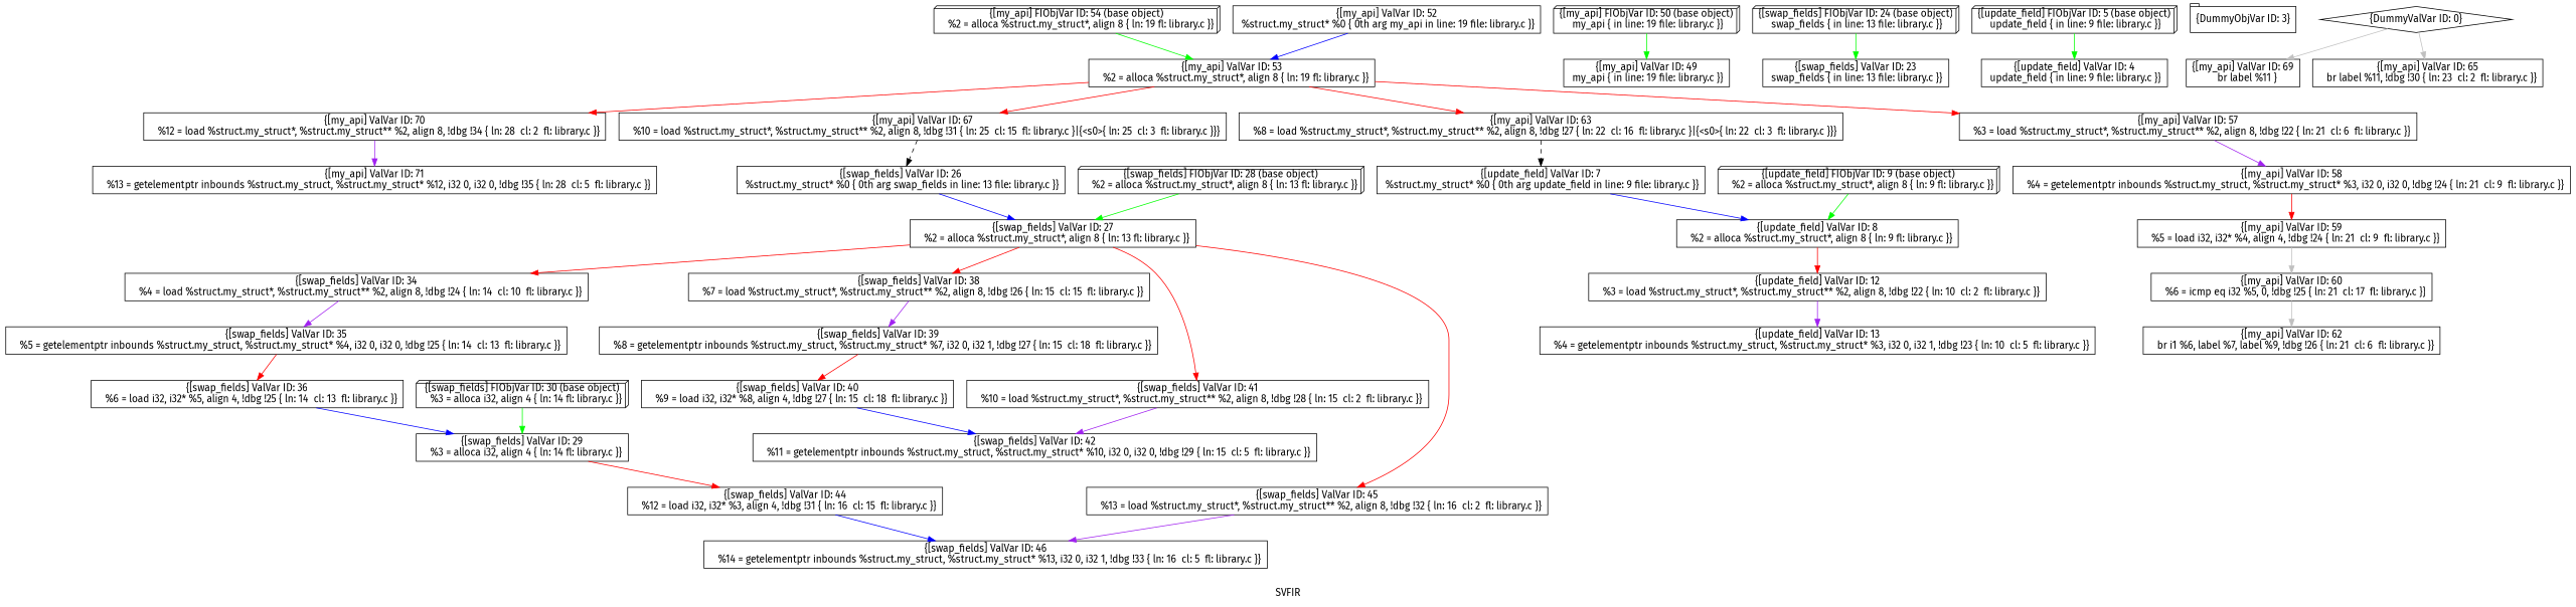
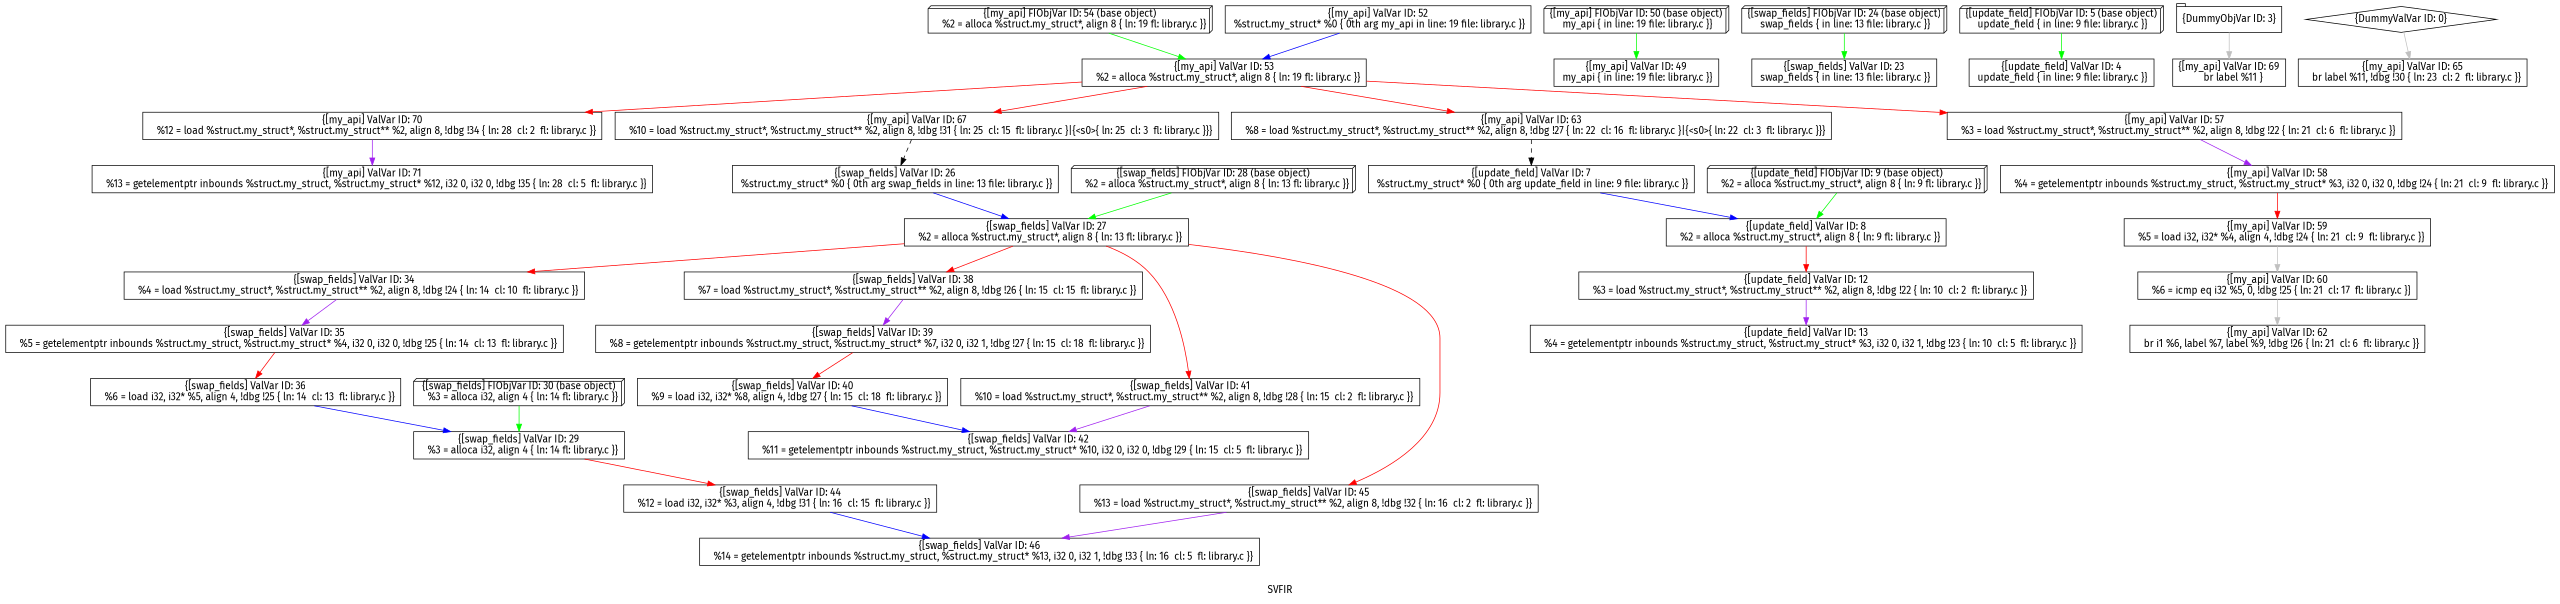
  digraph {
    fontname="Fira Sans"
    label=SVFIR
    node [fontname="Fira Sans" shape=box]
    edge [color=red fontname="Fira Sans"]
    n1 [label="{[my_api] FIObjVar ID: 54 (base object)\n   %2 = alloca %struct.my_struct*, align 8 \{ ln: 19 fl: library.c \}}" shape=box3d]
    n2 [label="{[my_api] ValVar ID: 53\n   %2 = alloca %struct.my_struct*, align 8 \{ ln: 19 fl: library.c \}}"]
    n3 [label="{[my_api] ValVar ID: 70\n   %12 = load %struct.my_struct*, %struct.my_struct** %2, align 8, !dbg !34 \{ ln: 28  cl: 2  fl: library.c \}}"]
    n4 [label="{[my_api] ValVar ID: 67\n   %10 = load %struct.my_struct*, %struct.my_struct** %2, align 8, !dbg !31 \{ ln: 25  cl: 15  fl: library.c \}|{<s0>\{ ln: 25  cl: 3  fl: library.c \}}}"]
    n5 [label="{[my_api] ValVar ID: 63\n   %8 = load %struct.my_struct*, %struct.my_struct** %2, align 8, !dbg !27 \{ ln: 22  cl: 16  fl: library.c \}|{<s0>\{ ln: 22  cl: 3  fl: library.c \}}}"]
    n6 [label="{[my_api] ValVar ID: 57\n   %3 = load %struct.my_struct*, %struct.my_struct** %2, align 8, !dbg !22 \{ ln: 21  cl: 6  fl: library.c \}}"]
    n7 [label="{[my_api] ValVar ID: 71\n   %13 = getelementptr inbounds %struct.my_struct, %struct.my_struct* %12, i32 0, i32 0, !dbg !35 \{ ln: 28  cl: 5  fl: library.c \}}"]
    n8 [label="{[swap_fields] ValVar ID: 26\n %struct.my_struct* %0 \{ 0th arg swap_fields in line: 13 file: library.c \}}"]
    n9 [label="{[update_field] ValVar ID: 7\n %struct.my_struct* %0 \{ 0th arg update_field in line: 9 file: library.c \}}"]
    n10 [label="{[my_api] ValVar ID: 58\n   %4 = getelementptr inbounds %struct.my_struct, %struct.my_struct* %3, i32 0, i32 0, !dbg !24 \{ ln: 21  cl: 9  fl: library.c \}}"]
    n11 [label="{[swap_fields] FIObjVar ID: 30 (base object)\n   %3 = alloca i32, align 4 \{ ln: 14 fl: library.c \}}" shape=box3d]
    n12 [label="{[swap_fields] ValVar ID: 29\n   %3 = alloca i32, align 4 \{ ln: 14 fl: library.c \}}"]
    n13 [label="{[swap_fields] ValVar ID: 44\n   %12 = load i32, i32* %3, align 4, !dbg !31 \{ ln: 16  cl: 15  fl: library.c \}}"]
    n14 [label="{[swap_fields] ValVar ID: 46\n   %14 = getelementptr inbounds %struct.my_struct, %struct.my_struct* %13, i32 0, i32 1, !dbg !33 \{ ln: 16  cl: 5  fl: library.c \}}"]
    n15 [label="{[swap_fields] FIObjVar ID: 28 (base object)\n   %2 = alloca %struct.my_struct*, align 8 \{ ln: 13 fl: library.c \}}" shape=box3d]
    n16 [label="{[swap_fields] ValVar ID: 27\n   %2 = alloca %struct.my_struct*, align 8 \{ ln: 13 fl: library.c \}}"]
    n17 [label="{[swap_fields] ValVar ID: 34\n   %4 = load %struct.my_struct*, %struct.my_struct** %2, align 8, !dbg !24 \{ ln: 14  cl: 10  fl: library.c \}}"]
    n18 [label="{[swap_fields] ValVar ID: 38\n   %7 = load %struct.my_struct*, %struct.my_struct** %2, align 8, !dbg !26 \{ ln: 15  cl: 15  fl: library.c \}}"]
    n19 [label="{[swap_fields] ValVar ID: 41\n   %10 = load %struct.my_struct*, %struct.my_struct** %2, align 8, !dbg !28 \{ ln: 15  cl: 2  fl: library.c \}}"]
    n20 [label="{[swap_fields] ValVar ID: 45\n   %13 = load %struct.my_struct*, %struct.my_struct** %2, align 8, !dbg !32 \{ ln: 16  cl: 2  fl: library.c \}}"]
    n21 [label="{[swap_fields] ValVar ID: 35\n   %5 = getelementptr inbounds %struct.my_struct, %struct.my_struct* %4, i32 0, i32 0, !dbg !25 \{ ln: 14  cl: 13  fl: library.c \}}"]
    n22 [label="{[swap_fields] ValVar ID: 39\n   %8 = getelementptr inbounds %struct.my_struct, %struct.my_struct* %7, i32 0, i32 1, !dbg !27 \{ ln: 15  cl: 18  fl: library.c \}}"]
    n23 [label="{[swap_fields] ValVar ID: 42\n   %11 = getelementptr inbounds %struct.my_struct, %struct.my_struct* %10, i32 0, i32 0, !dbg !29 \{ ln: 15  cl: 5  fl: library.c \}}"]
    n24 [label="{[update_field] FIObjVar ID: 9 (base object)\n   %2 = alloca %struct.my_struct*, align 8 \{ ln: 9 fl: library.c \}}" shape=box3d]
    n25 [label="{[update_field] ValVar ID: 8\n   %2 = alloca %struct.my_struct*, align 8 \{ ln: 9 fl: library.c \}}"]
    n26 [label="{[update_field] ValVar ID: 12\n   %3 = load %struct.my_struct*, %struct.my_struct** %2, align 8, !dbg !22 \{ ln: 10  cl: 2  fl: library.c \}}"]
    n27 [label="{[update_field] ValVar ID: 13\n   %4 = getelementptr inbounds %struct.my_struct, %struct.my_struct* %3, i32 0, i32 1, !dbg !23 \{ ln: 10  cl: 5  fl: library.c \}}"]
    n28 [label="{[my_api] FIObjVar ID: 50 (base object)\n my_api \{ in line: 19 file: library.c \}}" shape=box3d]
    n29 [label="{[my_api] ValVar ID: 49\n my_api \{ in line: 19 file: library.c \}}"]
    n30 [label="{[swap_fields] FIObjVar ID: 24 (base object)\n swap_fields \{ in line: 13 file: library.c \}}" shape=box3d]
    n31 [label="{[swap_fields] ValVar ID: 23\n swap_fields \{ in line: 13 file: library.c \}}"]
    n32 [label="{[update_field] FIObjVar ID: 5 (base object)\n update_field \{ in line: 9 file: library.c \}}" shape=box3d]
    n33 [label="{[update_field] ValVar ID: 4\n update_field \{ in line: 9 file: library.c \}}"]
    n34 [label="{[my_api] ValVar ID: 69\n   br label %11 }"]
    n35 [label="{[swap_fields] ValVar ID: 36\n   %6 = load i32, i32* %5, align 4, !dbg !25 \{ ln: 14  cl: 13  fl: library.c \}}"]
    n36 [label="{[swap_fields] ValVar ID: 40\n   %9 = load i32, i32* %8, align 4, !dbg !27 \{ ln: 15  cl: 18  fl: library.c \}}"]
    n37 [label="{[my_api] ValVar ID: 60\n   %6 = icmp eq i32 %5, 0, !dbg !25 \{ ln: 21  cl: 17  fl: library.c \}}"]
    n38 [label="{[my_api] ValVar ID: 62\n   br i1 %6, label %7, label %9, !dbg !26 \{ ln: 21  cl: 6  fl: library.c \}}"]
    n39 [label="{DummyValVar ID: 0}" shape=diamond]
    n40 [label="{[my_api] ValVar ID: 65\n   br label %11, !dbg !30 \{ ln: 23  cl: 2  fl: library.c \}}"]
    n41 [label="{[my_api] ValVar ID: 59\n   %5 = load i32, i32* %4, align 4, !dbg !24 \{ ln: 21  cl: 9  fl: library.c \}}"]
    n42 [label="{DummyObjVar ID: 3}" shape=tab]
    n43 [label="{[my_api] ValVar ID: 52\n %struct.my_struct* %0 \{ 0th arg my_api in line: 19 file: library.c \}}"]
    n1 -> n2 [color=green]
    n2 -> n3
    n2 -> n4
    n2 -> n5
    n2 -> n6
    n3 -> n7 [color=purple]
    n4 -> n8 [color=black style=dashed tailport=s0]
    n5 -> n9 [color=black style=dashed tailport=s0]
    n6 -> n10 [color=purple]
    n8 -> n16 [color=blue]
    n9 -> n25 [color=blue]
    n10 -> n41
    n11 -> n12 [color=green]
    n12 -> n13
    n13 -> n14 [color=blue]
    n15 -> n16 [color=green]
    n16 -> n17
    n16 -> n18
    n16 -> n19
    n16 -> n20
    n17 -> n21 [color=purple]
    n18 -> n22 [color=purple]
    n19 -> n23 [color=purple]
    n20 -> n14 [color=purple]
    n21 -> n35
    n22 -> n36
    n24 -> n25 [color=green]
    n25 -> n26
    n26 -> n27 [color=purple]
    n28 -> n29 [color=green]
    n30 -> n31 [color=green]
    n32 -> n33 [color=green]
    n35 -> n12 [color=blue]
    n36 -> n23 [color=blue]
    n37 -> n38 [color=grey]
-   n39 -> n34 [color=grey]
+   n42 -> n34 [color=grey]
    n39 -> n40 [color=grey]
    n41 -> n37 [color=grey]
    n43 -> n2 [color=blue]
  }
